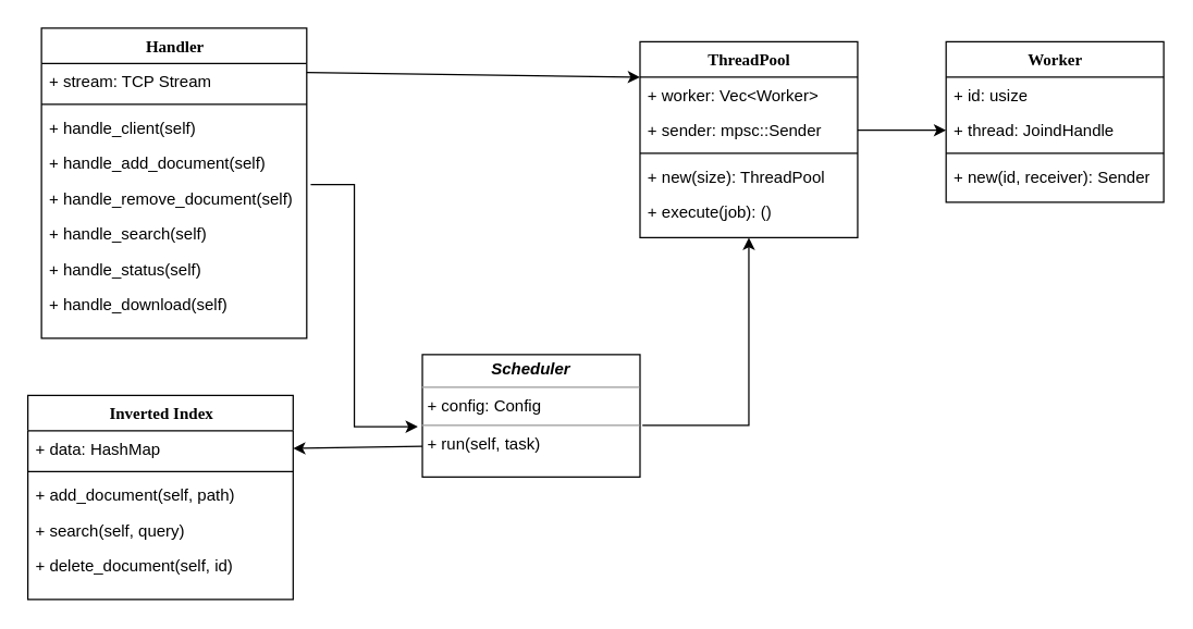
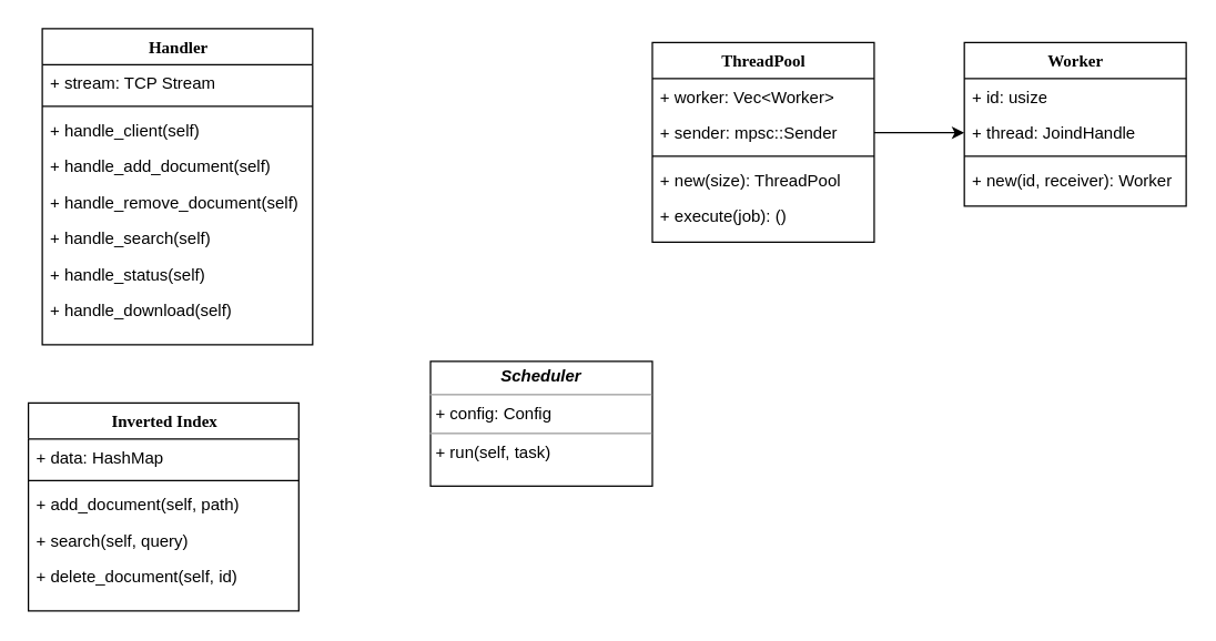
  <mxCell id="0" />
  <mxCell id="1" parent="0" />
  <mxCell id="2" value="Handler" style="swimlane;html=1;fontStyle=1;align=center;verticalAlign=top;childLayout=stackLayout;horizontal=1;startSize=26;horizontalStack=0;resizeParent=1;resizeLast=0;collapsible=1;marginBottom=0;swimlaneFillColor=#ffffff;rounded=0;shadow=0;comic=0;labelBackgroundColor=none;strokeWidth=1;fillColor=none;fontFamily=Verdana;fontSize=12" parent="1" vertex="1"><mxGeometry x="30" y="20" width="195" height="228" as="geometry" /></mxCell>
  <mxCell id="3" value="+ stream: TCP Stream" style="text;html=1;strokeColor=none;fillColor=none;align=left;verticalAlign=top;spacingLeft=4;spacingRight=4;whiteSpace=wrap;overflow=hidden;rotatable=0;points=[[0,0.5],[1,0.5]];portConstraint=eastwest;" parent="2" vertex="1"><mxGeometry y="26" width="195" height="26" as="geometry" /></mxCell>
  <mxCell id="4" value="" style="line;html=1;strokeWidth=1;fillColor=none;align=left;verticalAlign=middle;spacingTop=-1;spacingLeft=3;spacingRight=3;rotatable=0;labelPosition=right;points=[];portConstraint=eastwest;" parent="2" vertex="1"><mxGeometry y="52" width="195" height="8" as="geometry" /></mxCell>
  <mxCell id="5" value="+ handle_client(self)" style="text;html=1;strokeColor=none;fillColor=none;align=left;verticalAlign=top;spacingLeft=4;spacingRight=4;whiteSpace=wrap;overflow=hidden;rotatable=0;points=[[0,0.5],[1,0.5]];portConstraint=eastwest;" parent="2" vertex="1"><mxGeometry y="60" width="195" height="26" as="geometry" /></mxCell>
  <mxCell id="6" value="+ handle_add_document(self)" style="text;html=1;strokeColor=none;fillColor=none;align=left;verticalAlign=top;spacingLeft=4;spacingRight=4;whiteSpace=wrap;overflow=hidden;rotatable=0;points=[[0,0.5],[1,0.5]];portConstraint=eastwest;" parent="2" vertex="1"><mxGeometry y="86" width="195" height="26" as="geometry" /></mxCell>
  <mxCell id="7" value="&lt;div&gt;+ handle_remove_document(self)&lt;/div&gt;" style="text;html=1;strokeColor=none;fillColor=none;align=left;verticalAlign=top;spacingLeft=4;spacingRight=4;whiteSpace=wrap;overflow=hidden;rotatable=0;points=[[0,0.5],[1,0.5]];portConstraint=eastwest;" parent="2" vertex="1"><mxGeometry y="112" width="195" height="26" as="geometry" /></mxCell>
  <mxCell id="8" value="+ handle_search(self)" style="text;html=1;strokeColor=none;fillColor=none;align=left;verticalAlign=top;spacingLeft=4;spacingRight=4;whiteSpace=wrap;overflow=hidden;rotatable=0;points=[[0,0.5],[1,0.5]];portConstraint=eastwest;" parent="2" vertex="1"><mxGeometry y="138" width="195" height="26" as="geometry" /></mxCell>
  <mxCell id="9" value="+ handle_status(self)" style="text;html=1;strokeColor=none;fillColor=none;align=left;verticalAlign=top;spacingLeft=4;spacingRight=4;whiteSpace=wrap;overflow=hidden;rotatable=0;points=[[0,0.5],[1,0.5]];portConstraint=eastwest;" vertex="1" parent="2"><mxGeometry y="164" width="195" height="26" as="geometry" /></mxCell>
  <mxCell id="10" value="+ handle_download(self)" style="text;html=1;strokeColor=none;fillColor=none;align=left;verticalAlign=top;spacingLeft=4;spacingRight=4;whiteSpace=wrap;overflow=hidden;rotatable=0;points=[[0,0.5],[1,0.5]];portConstraint=eastwest;" vertex="1" parent="2"><mxGeometry y="190" width="195" height="26" as="geometry" /></mxCell>
  <mxCell id="11" value="ThreadPool" style="swimlane;html=1;fontStyle=1;align=center;verticalAlign=top;childLayout=stackLayout;horizontal=1;startSize=26;horizontalStack=0;resizeParent=1;resizeLast=0;collapsible=1;marginBottom=0;swimlaneFillColor=#ffffff;rounded=0;shadow=0;comic=0;labelBackgroundColor=none;strokeWidth=1;fillColor=none;fontFamily=Verdana;fontSize=12" parent="1" vertex="1"><mxGeometry x="470" y="30" width="160" height="144" as="geometry"><mxRectangle x="665" y="136" width="100" height="30" as="alternateBounds" /></mxGeometry></mxCell>
  <mxCell id="12" value="+ worker: Vec&amp;lt;Worker&amp;gt;" style="text;html=1;strokeColor=none;fillColor=none;align=left;verticalAlign=top;spacingLeft=4;spacingRight=4;whiteSpace=wrap;overflow=hidden;rotatable=0;points=[[0,0.5],[1,0.5]];portConstraint=eastwest;" parent="11" vertex="1"><mxGeometry y="26" width="160" height="26" as="geometry" /></mxCell>
  <mxCell id="13" value="+ sender: mpsc::Sender" style="text;html=1;strokeColor=none;fillColor=none;align=left;verticalAlign=top;spacingLeft=4;spacingRight=4;whiteSpace=wrap;overflow=hidden;rotatable=0;points=[[0,0.5],[1,0.5]];portConstraint=eastwest;" parent="11" vertex="1"><mxGeometry y="52" width="160" height="26" as="geometry" /></mxCell>
  <mxCell id="14" value="" style="line;html=1;strokeWidth=1;fillColor=none;align=left;verticalAlign=middle;spacingTop=-1;spacingLeft=3;spacingRight=3;rotatable=0;labelPosition=right;points=[];portConstraint=eastwest;" parent="11" vertex="1"><mxGeometry y="78" width="160" height="8" as="geometry" /></mxCell>
  <mxCell id="15" value="+ new(size): ThreadPool" style="text;html=1;strokeColor=none;fillColor=none;align=left;verticalAlign=top;spacingLeft=4;spacingRight=4;whiteSpace=wrap;overflow=hidden;rotatable=0;points=[[0,0.5],[1,0.5]];portConstraint=eastwest;" parent="11" vertex="1"><mxGeometry y="86" width="160" height="26" as="geometry" /></mxCell>
  <mxCell id="16" value="+ execute(job): ()" style="text;html=1;strokeColor=none;fillColor=none;align=left;verticalAlign=top;spacingLeft=4;spacingRight=4;whiteSpace=wrap;overflow=hidden;rotatable=0;points=[[0,0.5],[1,0.5]];portConstraint=eastwest;" parent="11" vertex="1"><mxGeometry y="112" width="160" height="26" as="geometry" /></mxCell>
  <mxCell id="17" value="&lt;p style=&quot;margin:0px;margin-top:4px;text-align:center;&quot;&gt;&lt;i&gt;&lt;b&gt;Scheduler&lt;/b&gt;&lt;/i&gt;&lt;br&gt;&lt;/p&gt;&lt;hr size=&quot;1&quot;&gt;&lt;p style=&quot;margin:0px;margin-left:4px;&quot;&gt;+ config: Config&lt;br&gt;&lt;/p&gt;&lt;hr size=&quot;1&quot;&gt;&lt;p style=&quot;margin:0px;margin-left:4px;&quot;&gt;+ run(self, task)&lt;br&gt;&lt;/p&gt;" style="verticalAlign=top;align=left;overflow=fill;fontSize=12;fontFamily=Helvetica;html=1;rounded=0;shadow=0;comic=0;labelBackgroundColor=none;strokeWidth=1" parent="1" vertex="1"><mxGeometry x="310" y="260" width="160" height="90" as="geometry" /></mxCell>
  <mxCell id="18" value="Worker" style="swimlane;html=1;fontStyle=1;align=center;verticalAlign=top;childLayout=stackLayout;horizontal=1;startSize=26;horizontalStack=0;resizeParent=1;resizeLast=0;collapsible=1;marginBottom=0;swimlaneFillColor=#ffffff;rounded=0;shadow=0;comic=0;labelBackgroundColor=none;strokeWidth=1;fillColor=none;fontFamily=Verdana;fontSize=12" parent="1" vertex="1"><mxGeometry x="695" y="30" width="160" height="118" as="geometry" /></mxCell>
  <mxCell id="19" value="+ id: usize" style="text;html=1;strokeColor=none;fillColor=none;align=left;verticalAlign=top;spacingLeft=4;spacingRight=4;whiteSpace=wrap;overflow=hidden;rotatable=0;points=[[0,0.5],[1,0.5]];portConstraint=eastwest;" parent="18" vertex="1"><mxGeometry y="26" width="160" height="26" as="geometry" /></mxCell>
  <mxCell id="20" value="+ thread: JoindHandle" style="text;html=1;strokeColor=none;fillColor=none;align=left;verticalAlign=top;spacingLeft=4;spacingRight=4;whiteSpace=wrap;overflow=hidden;rotatable=0;points=[[0,0.5],[1,0.5]];portConstraint=eastwest;" parent="18" vertex="1"><mxGeometry y="52" width="160" height="26" as="geometry" /></mxCell>
  <mxCell id="21" value="" style="line;html=1;strokeWidth=1;fillColor=none;align=left;verticalAlign=middle;spacingTop=-1;spacingLeft=3;spacingRight=3;rotatable=0;labelPosition=right;points=[];portConstraint=eastwest;" parent="18" vertex="1"><mxGeometry y="78" width="160" height="8" as="geometry" /></mxCell>
- <mxCell id="22" value="+ new(id, receiver): Sender" style="text;html=1;strokeColor=none;fillColor=none;align=left;verticalAlign=top;spacingLeft=4;spacingRight=4;whiteSpace=wrap;overflow=hidden;rotatable=0;points=[[0,0.5],[1,0.5]];portConstraint=eastwest;" parent="18" vertex="1"><mxGeometry y="86" width="160" height="26" as="geometry" /></mxCell>
- <mxCell id="23" value="" style="endArrow=classic;html=1;rounded=0;entryX=0;entryY=0;entryDx=0;entryDy=0;entryPerimeter=0;exitX=1;exitY=0.143;exitDx=0;exitDy=0;exitPerimeter=0;" parent="1" source="2" target="12" edge="1"><mxGeometry width="50" height="50" relative="1" as="geometry"><mxPoint x="212" y="60" as="sourcePoint" /><mxPoint x="550" y="250" as="targetPoint" /></mxGeometry></mxCell>
- <mxCell id="24" value="" style="endArrow=classic;html=1;rounded=0;exitX=1.011;exitY=0.578;exitDx=0;exitDy=0;exitPerimeter=0;entryX=0.5;entryY=1;entryDx=0;entryDy=0;" parent="1" target="11" edge="1" source="17"><mxGeometry width="50" height="50" relative="1" as="geometry"><mxPoint x="450.04" y="252.96" as="sourcePoint" /><mxPoint x="645.04" y="69.998" as="targetPoint" /><Array as="points"><mxPoint x="550" y="312" /></Array></mxGeometry></mxCell>
+ <mxCell id="22" value="+ new(id, receiver): Worker" style="text;html=1;strokeColor=none;fillColor=none;align=left;verticalAlign=top;spacingLeft=4;spacingRight=4;whiteSpace=wrap;overflow=hidden;rotatable=0;points=[[0,0.5],[1,0.5]];portConstraint=eastwest;" parent="18" vertex="1"><mxGeometry y="86" width="160" height="26" as="geometry" /></mxCell>
  <mxCell id="25" value="" style="endArrow=classic;html=1;rounded=0;exitX=1;exitY=0.5;exitDx=0;exitDy=0;entryX=0;entryY=0.5;entryDx=0;entryDy=0;" parent="1" source="13" target="20" edge="1"><mxGeometry width="50" height="50" relative="1" as="geometry"><mxPoint x="335" y="354" as="sourcePoint" /><mxPoint x="675" y="134" as="targetPoint" /></mxGeometry></mxCell>
  <mxCell id="26" value="Inverted Index" style="swimlane;html=1;fontStyle=1;align=center;verticalAlign=top;childLayout=stackLayout;horizontal=1;startSize=26;horizontalStack=0;resizeParent=1;resizeLast=0;collapsible=1;marginBottom=0;swimlaneFillColor=#ffffff;rounded=0;shadow=0;comic=0;labelBackgroundColor=none;strokeWidth=1;fillColor=none;fontFamily=Verdana;fontSize=12" vertex="1" parent="1"><mxGeometry x="20" y="290" width="195" height="150" as="geometry" /></mxCell>
  <mxCell id="27" value="&lt;div&gt;+ data: HashMap&lt;br&gt;&lt;/div&gt;&lt;div&gt;&lt;br&gt;&lt;/div&gt;" style="text;html=1;strokeColor=none;fillColor=none;align=left;verticalAlign=top;spacingLeft=4;spacingRight=4;whiteSpace=wrap;overflow=hidden;rotatable=0;points=[[0,0.5],[1,0.5]];portConstraint=eastwest;" vertex="1" parent="26"><mxGeometry y="26" width="195" height="26" as="geometry" /></mxCell>
  <mxCell id="28" value="" style="line;html=1;strokeWidth=1;fillColor=none;align=left;verticalAlign=middle;spacingTop=-1;spacingLeft=3;spacingRight=3;rotatable=0;labelPosition=right;points=[];portConstraint=eastwest;" vertex="1" parent="26"><mxGeometry y="52" width="195" height="8" as="geometry" /></mxCell>
  <mxCell id="29" value="+ add_document(self, path)" style="text;html=1;strokeColor=none;fillColor=none;align=left;verticalAlign=top;spacingLeft=4;spacingRight=4;whiteSpace=wrap;overflow=hidden;rotatable=0;points=[[0,0.5],[1,0.5]];portConstraint=eastwest;" vertex="1" parent="26"><mxGeometry y="60" width="195" height="26" as="geometry" /></mxCell>
  <mxCell id="30" value="+ search(self, query)" style="text;html=1;strokeColor=none;fillColor=none;align=left;verticalAlign=top;spacingLeft=4;spacingRight=4;whiteSpace=wrap;overflow=hidden;rotatable=0;points=[[0,0.5],[1,0.5]];portConstraint=eastwest;" vertex="1" parent="26"><mxGeometry y="86" width="195" height="26" as="geometry" /></mxCell>
  <mxCell id="31" value="&lt;div&gt;+ delete_document(self, id)&lt;/div&gt;" style="text;html=1;strokeColor=none;fillColor=none;align=left;verticalAlign=top;spacingLeft=4;spacingRight=4;whiteSpace=wrap;overflow=hidden;rotatable=0;points=[[0,0.5],[1,0.5]];portConstraint=eastwest;" vertex="1" parent="26"><mxGeometry y="112" width="195" height="26" as="geometry" /></mxCell>
- <mxCell id="32" value="" style="endArrow=classic;html=1;rounded=0;exitX=0;exitY=0.75;exitDx=0;exitDy=0;entryX=1;entryY=0.5;entryDx=0;entryDy=0;" edge="1" parent="1" source="17" target="27"><mxGeometry width="50" height="50" relative="1" as="geometry"><mxPoint x="350" y="340" as="sourcePoint" /><mxPoint x="400" y="290" as="targetPoint" /></mxGeometry></mxCell>
- <mxCell id="33" value="" style="endArrow=classic;html=1;rounded=0;exitX=1.015;exitY=0.115;exitDx=0;exitDy=0;exitPerimeter=0;entryX=-0.021;entryY=0.589;entryDx=0;entryDy=0;entryPerimeter=0;" edge="1" parent="1" source="7" target="17"><mxGeometry width="50" height="50" relative="1" as="geometry"><mxPoint x="350" y="340" as="sourcePoint" /><mxPoint x="400" y="290" as="targetPoint" /><Array as="points"><mxPoint x="260" y="135" /><mxPoint x="260" y="313" /></Array></mxGeometry></mxCell>
